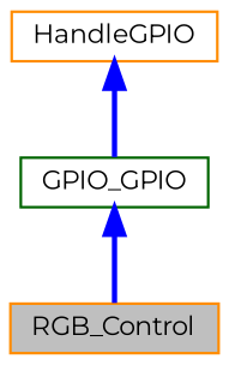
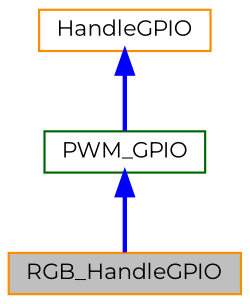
  digraph {
    fontname=Montserrat
    node [color=darkorange fillcolor=white fontname=Montserrat fontsize=10 shape=record style=filled]
    edge [color=blue dir=back fontname=Montserrat fontsize=10 labelfontname=Helvetica labelfontsize=10 style=bold]
-   n1 [fillcolor=grey75 fontcolor=black height=0.2 label=RGB_Control width=0.4]
+   n1 [fillcolor=grey75 fontcolor=black height=0.2 label=RGB_HandleGPIO width=0.4]
    n2 [height=0.2 label=HandleGPIO width=0.4]
-   n3 [color=darkgreen height=0.2 label=GPIO_GPIO width=0.4]
+   n3 [color=darkgreen height=0.2 label=PWM_GPIO width=0.4]
    n2 -> n3
    n3 -> n1
  }
